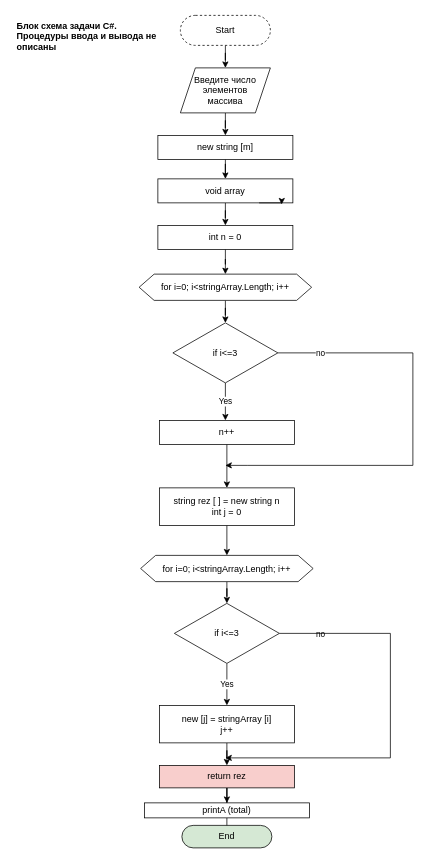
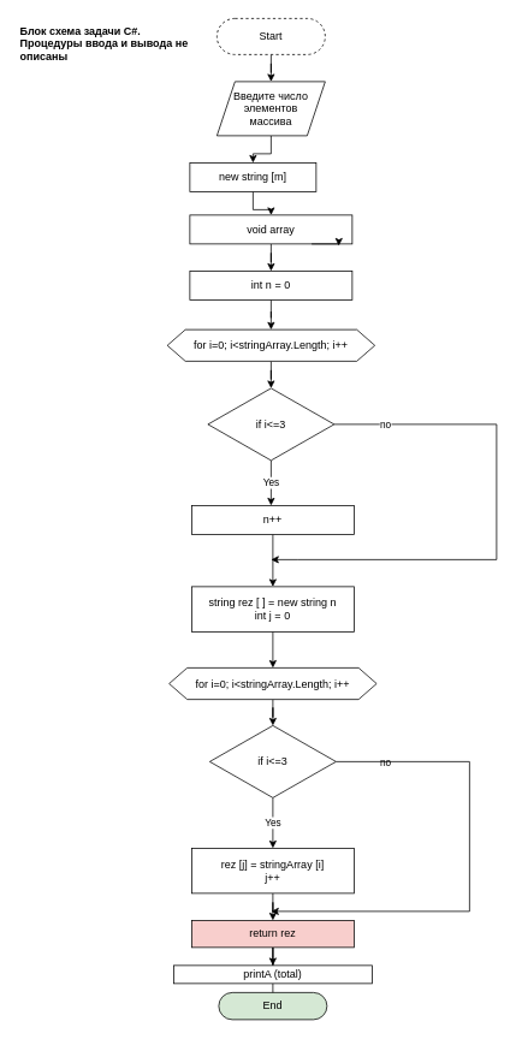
  <mxCell id="0" />
  <mxCell id="1" parent="0" />
  <mxCell id="2" value="&lt;div&gt;&lt;b&gt;Блок схема задачи C#.&lt;/b&gt;&lt;/div&gt;&lt;div&gt;&lt;b&gt;Процедуры ввода и вывода не описаны&lt;br&gt;&lt;/b&gt;&lt;/div&gt;" style="text;whiteSpace=wrap;html=1;" parent="1" vertex="1"><mxGeometry x="20" y="20" width="190" height="50" as="geometry" /></mxCell>
  <mxCell id="3" value="" style="edgeStyle=orthogonalEdgeStyle;rounded=0;orthogonalLoop=1;jettySize=auto;html=1;" edge="1" parent="1" source="4" target="15"><mxGeometry relative="1" as="geometry" /></mxCell>
  <mxCell id="4" value="Start" style="rounded=1;whiteSpace=wrap;html=1;arcSize=50;dashed=1;" vertex="1" parent="1"><mxGeometry x="240" y="20" width="120" height="40" as="geometry" /></mxCell>
  <mxCell id="5" value="" style="edgeStyle=orthogonalEdgeStyle;rounded=0;orthogonalLoop=1;jettySize=auto;html=1;" edge="1" parent="1" source="6" target="20"><mxGeometry relative="1" as="geometry" /></mxCell>
  <mxCell id="6" value="void array" style="rounded=0;whiteSpace=wrap;html=1;" vertex="1" parent="1"><mxGeometry x="210" y="238" width="180" height="32" as="geometry" /></mxCell>
  <mxCell id="7" value="Yes" style="edgeStyle=orthogonalEdgeStyle;rounded=0;orthogonalLoop=1;jettySize=auto;html=1;exitX=0.5;exitY=1;exitDx=0;exitDy=0;" edge="1" parent="1" source="10"><mxGeometry relative="1" as="geometry"><mxPoint x="300" y="560" as="targetPoint" /></mxGeometry></mxCell>
  <mxCell id="8" style="edgeStyle=orthogonalEdgeStyle;rounded=0;orthogonalLoop=1;jettySize=auto;html=1;" edge="1" parent="1" source="10"><mxGeometry relative="1" as="geometry"><mxPoint x="300" y="620" as="targetPoint" /><Array as="points"><mxPoint x="550" y="470" /><mxPoint x="550" y="620" /><mxPoint x="330" y="620" /></Array></mxGeometry></mxCell>
  <mxCell id="9" value="no" style="edgeLabel;html=1;align=center;verticalAlign=middle;resizable=0;points=[];" vertex="1" connectable="0" parent="8"><mxGeometry x="-0.807" y="1" relative="1" as="geometry"><mxPoint as="offset" /></mxGeometry></mxCell>
  <mxCell id="10" value="if i&amp;lt;=3" style="rhombus;whiteSpace=wrap;html=1;" vertex="1" parent="1"><mxGeometry x="230" y="430" width="140" height="80" as="geometry" /></mxCell>
  <mxCell id="11" value="End" style="rounded=1;whiteSpace=wrap;html=1;arcSize=50;fillColor=#d5e8d4;" vertex="1" parent="1"><mxGeometry x="242" y="1100" width="120" height="30" as="geometry" /></mxCell>
  <mxCell id="12" style="edgeStyle=orthogonalEdgeStyle;rounded=0;orthogonalLoop=1;jettySize=auto;html=1;exitX=0.5;exitY=1;exitDx=0;exitDy=0;entryX=0.5;entryY=0;entryDx=0;entryDy=0;endArrow=none;" edge="1" parent="1" source="13" target="11"><mxGeometry relative="1" as="geometry"><mxPoint x="161" y="1155" as="targetPoint" /></mxGeometry></mxCell>
  <mxCell id="13" value="printA (total)" style="rounded=0;whiteSpace=wrap;html=1;" vertex="1" parent="1"><mxGeometry x="192" y="1070" width="220" height="20" as="geometry" /></mxCell>
  <mxCell id="14" value="" style="edgeStyle=orthogonalEdgeStyle;rounded=0;orthogonalLoop=1;jettySize=auto;html=1;" edge="1" parent="1" source="15" target="18"><mxGeometry relative="1" as="geometry" /></mxCell>
  <mxCell id="15" value="&lt;div&gt;Введите число элементов &lt;br&gt;&lt;/div&gt;&lt;div&gt;массива&lt;/div&gt;" style="shape=parallelogram;perimeter=parallelogramPerimeter;whiteSpace=wrap;html=1;fixedSize=1;" vertex="1" parent="1"><mxGeometry x="240" y="90" width="120" height="60" as="geometry" /></mxCell>
  <mxCell id="16" style="edgeStyle=orthogonalEdgeStyle;rounded=0;orthogonalLoop=1;jettySize=auto;html=1;exitX=0.75;exitY=1;exitDx=0;exitDy=0;entryX=0.917;entryY=1.063;entryDx=0;entryDy=0;entryPerimeter=0;" edge="1" parent="1" source="6" target="6"><mxGeometry relative="1" as="geometry" /></mxCell>
  <mxCell id="17" value="" style="edgeStyle=orthogonalEdgeStyle;rounded=0;orthogonalLoop=1;jettySize=auto;html=1;entryX=0.5;entryY=0;entryDx=0;entryDy=0;" edge="1" parent="1" source="18" target="6"><mxGeometry relative="1" as="geometry" /></mxCell>
- <mxCell id="18" value="new string [m]" style="rounded=0;whiteSpace=wrap;html=1;" vertex="1" parent="1"><mxGeometry x="210" y="180" width="180" height="32" as="geometry" /></mxCell>
+ <mxCell id="18" value="new string [m]" style="rounded=0;whiteSpace=wrap;html=1;" vertex="1" parent="1"><mxGeometry x="210" y="180" width="140" height="32" as="geometry" /></mxCell>
  <mxCell id="19" value="" style="edgeStyle=orthogonalEdgeStyle;rounded=0;orthogonalLoop=1;jettySize=auto;html=1;" edge="1" parent="1" source="20" target="22"><mxGeometry relative="1" as="geometry" /></mxCell>
  <mxCell id="20" value="int n = 0" style="rounded=0;whiteSpace=wrap;html=1;" vertex="1" parent="1"><mxGeometry x="210" y="300" width="180" height="32" as="geometry" /></mxCell>
  <mxCell id="21" value="" style="edgeStyle=orthogonalEdgeStyle;rounded=0;orthogonalLoop=1;jettySize=auto;html=1;" edge="1" parent="1" source="22" target="10"><mxGeometry relative="1" as="geometry" /></mxCell>
  <mxCell id="22" value="for i=0; i&amp;lt;stringArray.Length; i++" style="shape=hexagon;perimeter=hexagonPerimeter2;whiteSpace=wrap;html=1;fixedSize=1;" vertex="1" parent="1"><mxGeometry x="185" y="365" width="230" height="35" as="geometry" /></mxCell>
  <mxCell id="23" value="" style="edgeStyle=orthogonalEdgeStyle;rounded=0;orthogonalLoop=1;jettySize=auto;html=1;" edge="1" parent="1" source="24" target="26"><mxGeometry relative="1" as="geometry" /></mxCell>
  <mxCell id="24" value="n++" style="rounded=0;whiteSpace=wrap;html=1;" vertex="1" parent="1"><mxGeometry x="212" y="560" width="180" height="32" as="geometry" /></mxCell>
  <mxCell id="25" value="" style="edgeStyle=orthogonalEdgeStyle;rounded=0;orthogonalLoop=1;jettySize=auto;html=1;" edge="1" parent="1" source="26" target="32"><mxGeometry relative="1" as="geometry" /></mxCell>
  <mxCell id="26" value="&lt;div&gt;string rez [ ] = new string n&lt;/div&gt;&lt;div&gt;int j = 0&lt;/div&gt;" style="rounded=0;whiteSpace=wrap;html=1;" vertex="1" parent="1"><mxGeometry x="212" y="650" width="180" height="50" as="geometry" /></mxCell>
  <mxCell id="27" value="Yes" style="edgeStyle=orthogonalEdgeStyle;rounded=0;orthogonalLoop=1;jettySize=auto;html=1;exitX=0.5;exitY=1;exitDx=0;exitDy=0;entryX=0.5;entryY=0;entryDx=0;entryDy=0;" edge="1" parent="1" source="30" target="34"><mxGeometry relative="1" as="geometry"><mxPoint x="300" y="935" as="targetPoint" /></mxGeometry></mxCell>
  <mxCell id="28" value="no" style="edgeLabel;html=1;align=center;verticalAlign=middle;resizable=0;points=[];" vertex="1" connectable="0" parent="1"><mxGeometry x="426" y="844" as="geometry" /></mxCell>
  <mxCell id="29" style="edgeStyle=orthogonalEdgeStyle;rounded=0;orthogonalLoop=1;jettySize=auto;html=1;" edge="1" parent="1" source="30"><mxGeometry relative="1" as="geometry"><mxPoint x="300" y="1010" as="targetPoint" /><Array as="points"><mxPoint x="520" y="844" /><mxPoint x="520" y="1010" /></Array></mxGeometry></mxCell>
  <mxCell id="30" value="if i&amp;lt;=3" style="rhombus;whiteSpace=wrap;html=1;" vertex="1" parent="1"><mxGeometry x="232" y="804" width="140" height="80" as="geometry" /></mxCell>
  <mxCell id="31" value="" style="edgeStyle=orthogonalEdgeStyle;rounded=0;orthogonalLoop=1;jettySize=auto;html=1;" edge="1" parent="1" source="32" target="30"><mxGeometry relative="1" as="geometry" /></mxCell>
  <mxCell id="32" value="for i=0; i&amp;lt;stringArray.Length; i++" style="shape=hexagon;perimeter=hexagonPerimeter2;whiteSpace=wrap;html=1;fixedSize=1;" vertex="1" parent="1"><mxGeometry x="187" y="740" width="230" height="35" as="geometry" /></mxCell>
  <mxCell id="33" value="" style="edgeStyle=orthogonalEdgeStyle;rounded=0;orthogonalLoop=1;jettySize=auto;html=1;" edge="1" parent="1" source="34" target="36"><mxGeometry relative="1" as="geometry" /></mxCell>
- <mxCell id="34" value="&lt;div&gt;new [j] = stringArray [i]&lt;/div&gt;&lt;div&gt;j++&lt;/div&gt;" style="rounded=0;whiteSpace=wrap;html=1;" vertex="1" parent="1"><mxGeometry x="212" y="940" width="180" height="50" as="geometry" /></mxCell>
+ <mxCell id="34" value="&lt;div&gt;rez [j] = stringArray [i]&lt;/div&gt;&lt;div&gt;j++&lt;/div&gt;" style="rounded=0;whiteSpace=wrap;html=1;" vertex="1" parent="1"><mxGeometry x="212" y="940" width="180" height="50" as="geometry" /></mxCell>
  <mxCell id="35" value="" style="edgeStyle=orthogonalEdgeStyle;rounded=0;orthogonalLoop=1;jettySize=auto;html=1;" edge="1" parent="1" source="36" target="13"><mxGeometry relative="1" as="geometry" /></mxCell>
  <mxCell id="36" value="return rez" style="rounded=0;whiteSpace=wrap;html=1;fillColor=#f8cecc;" vertex="1" parent="1"><mxGeometry x="212" y="1020" width="180" height="30" as="geometry" /></mxCell>
